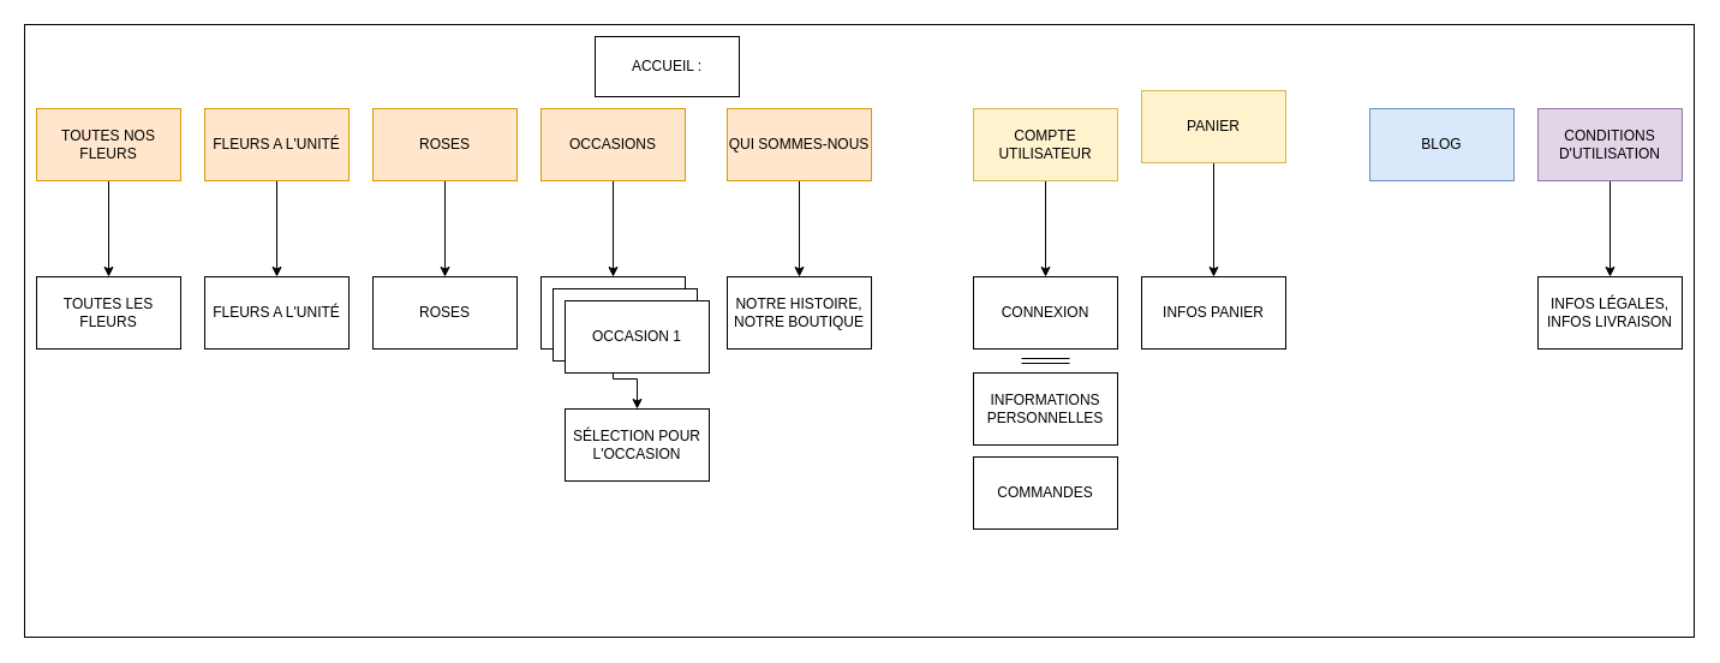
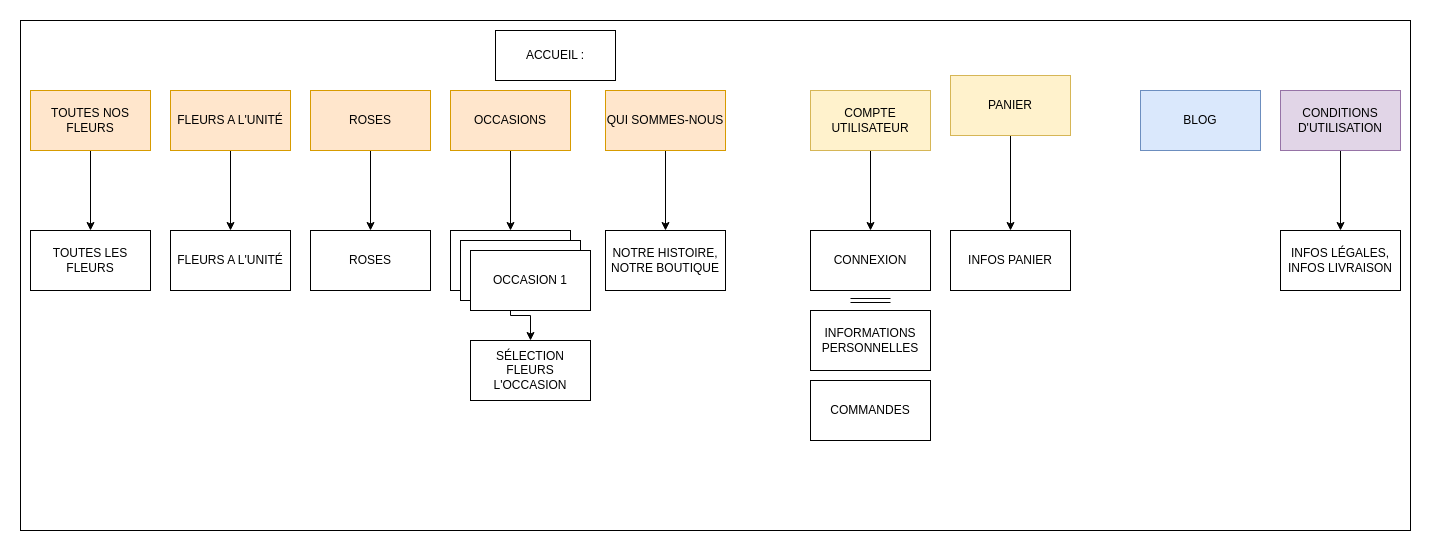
  <mxCell id="0" />
  <mxCell id="1" parent="0" />
  <mxCell id="2" value="" style="rounded=0;whiteSpace=wrap;html=1;" parent="1" vertex="1"><mxGeometry y="20" width="1390" height="510" as="geometry" x="20" /></mxCell>
  <mxCell id="3" value="" style="edgeStyle=orthogonalEdgeStyle;rounded=0;orthogonalLoop=1;jettySize=auto;html=1;" parent="1" source="4" target="11" edge="1"><mxGeometry relative="1" as="geometry" /></mxCell>
  <mxCell id="4" value="TOUTES NOS FLEURS" style="rounded=0;whiteSpace=wrap;html=1;" parent="1" vertex="1"><mxGeometry x="30" y="90" width="120" height="60" as="geometry" /></mxCell>
  <mxCell id="5" value="" style="edgeStyle=orthogonalEdgeStyle;rounded=0;orthogonalLoop=1;jettySize=auto;html=1;" parent="1" source="6" target="12" edge="1"><mxGeometry relative="1" as="geometry" /></mxCell>
  <mxCell id="6" value="FLEURS A L'UNITÉ" style="rounded=0;whiteSpace=wrap;html=1;" parent="1" vertex="1"><mxGeometry x="170" y="90" width="120" height="60" as="geometry" /></mxCell>
  <mxCell id="7" value="" style="edgeStyle=orthogonalEdgeStyle;rounded=0;orthogonalLoop=1;jettySize=auto;html=1;" parent="1" source="8" target="13" edge="1"><mxGeometry relative="1" as="geometry" /></mxCell>
  <mxCell id="8" value="ROSES" style="rounded=0;whiteSpace=wrap;html=1;" parent="1" vertex="1"><mxGeometry x="310" y="90" width="120" height="60" as="geometry" /></mxCell>
  <mxCell id="9" value="" style="edgeStyle=orthogonalEdgeStyle;rounded=0;orthogonalLoop=1;jettySize=auto;html=1;" parent="1" source="10" target="15" edge="1"><mxGeometry relative="1" as="geometry" /></mxCell>
  <mxCell id="10" value="OCCASIONS" style="rounded=0;whiteSpace=wrap;html=1;" parent="1" vertex="1"><mxGeometry x="450" y="90" width="120" height="60" as="geometry" /></mxCell>
  <mxCell id="11" value="TOUTES LES FLEURS" style="whiteSpace=wrap;html=1;rounded=0;" parent="1" vertex="1"><mxGeometry x="30" y="230" width="120" height="60" as="geometry" /></mxCell>
  <mxCell id="12" value="FLEURS A L'UNITÉ" style="whiteSpace=wrap;html=1;rounded=0;" parent="1" vertex="1"><mxGeometry x="170" y="230" width="120" height="60" as="geometry" /></mxCell>
  <mxCell id="13" value="ROSES" style="whiteSpace=wrap;html=1;rounded=0;" parent="1" vertex="1"><mxGeometry x="310" y="230" width="120" height="60" as="geometry" /></mxCell>
  <mxCell id="14" value="" style="edgeStyle=orthogonalEdgeStyle;rounded=0;orthogonalLoop=1;jettySize=auto;html=1;" edge="1" parent="1" source="15" target="36"><mxGeometry relative="1" as="geometry" /></mxCell>
  <mxCell id="15" value="OCCASION 1" style="rounded=0;whiteSpace=wrap;html=1;" parent="1" vertex="1"><mxGeometry x="450" y="230" width="120" height="60" as="geometry" /></mxCell>
  <mxCell id="16" value="" style="whiteSpace=wrap;html=1;rounded=0;" parent="1" vertex="1"><mxGeometry x="460" y="240" width="120" height="60" as="geometry" /></mxCell>
  <mxCell id="17" value="OCCASION 1" style="whiteSpace=wrap;html=1;rounded=0;" parent="1" vertex="1"><mxGeometry x="470" y="250" width="120" height="60" as="geometry" /></mxCell>
  <mxCell id="18" value="ACCUEIL :" style="rounded=0;whiteSpace=wrap;html=1;" parent="1" vertex="1"><mxGeometry x="495" y="30" width="120" height="50" as="geometry" /></mxCell>
  <mxCell id="19" value="" style="edgeStyle=orthogonalEdgeStyle;rounded=0;orthogonalLoop=1;jettySize=auto;html=1;" parent="1" source="20" target="23" edge="1"><mxGeometry relative="1" as="geometry" /></mxCell>
  <mxCell id="20" value="PANIER" style="rounded=0;whiteSpace=wrap;html=1;fillColor=#fff2cc;strokeColor=#d6b656;" parent="1" vertex="1"><mxGeometry x="950" y="75" width="120" height="60" as="geometry" /></mxCell>
  <mxCell id="21" value="" style="edgeStyle=orthogonalEdgeStyle;rounded=0;orthogonalLoop=1;jettySize=auto;html=1;" parent="1" source="22" target="24" edge="1"><mxGeometry relative="1" as="geometry" /></mxCell>
  <mxCell id="22" value="COMPTE UTILISATEUR" style="rounded=0;whiteSpace=wrap;html=1;fillColor=#fff2cc;strokeColor=#d6b656;" parent="1" vertex="1"><mxGeometry x="810" y="90" width="120" height="60" as="geometry" /></mxCell>
  <mxCell id="23" value="INFOS PANIER" style="whiteSpace=wrap;html=1;rounded=0;" parent="1" vertex="1"><mxGeometry x="950" y="230" width="120" height="60" as="geometry" /></mxCell>
  <mxCell id="24" value="CONNEXION" style="whiteSpace=wrap;html=1;rounded=0;" parent="1" vertex="1"><mxGeometry x="810" y="230" width="120" height="60" as="geometry" /></mxCell>
  <mxCell id="25" value="COMMANDES" style="whiteSpace=wrap;html=1;rounded=0;" parent="1" vertex="1"><mxGeometry x="810" y="380" width="120" height="60" as="geometry" /></mxCell>
  <mxCell id="26" value="" style="edgeStyle=orthogonalEdgeStyle;rounded=0;orthogonalLoop=1;jettySize=auto;html=1;" parent="1" source="27" target="28" edge="1"><mxGeometry relative="1" as="geometry" /></mxCell>
  <mxCell id="27" value="CONDITIONS D'UTILISATION" style="rounded=0;whiteSpace=wrap;html=1;fillColor=#e1d5e7;strokeColor=#9673a6;" parent="1" vertex="1"><mxGeometry x="1280" y="90" width="120" height="60" as="geometry" /></mxCell>
  <mxCell id="28" value="&lt;div&gt;INFOS LÉGALES,&lt;/div&gt;&lt;div&gt;INFOS LIVRAISON&lt;br&gt;&lt;/div&gt;" style="whiteSpace=wrap;html=1;rounded=0;" parent="1" vertex="1"><mxGeometry x="1280" y="230" width="120" height="60" as="geometry" /></mxCell>
  <mxCell id="29" value="" style="edgeStyle=orthogonalEdgeStyle;rounded=0;orthogonalLoop=1;jettySize=auto;html=1;" parent="1" source="30" target="31" edge="1"><mxGeometry relative="1" as="geometry" /></mxCell>
  <mxCell id="30" value="QUI SOMMES-NOUS" style="rounded=0;whiteSpace=wrap;html=1;fillColor=#ffe6cc;strokeColor=#d79b00;" parent="1" vertex="1"><mxGeometry x="605" y="90" width="120" height="60" as="geometry" /></mxCell>
  <mxCell id="31" value="NOTRE HISTOIRE, NOTRE BOUTIQUE" style="whiteSpace=wrap;html=1;rounded=0;" parent="1" vertex="1"><mxGeometry x="605" y="230" width="120" height="60" as="geometry" /></mxCell>
  <mxCell id="32" value="TOUTES NOS FLEURS" style="rounded=0;whiteSpace=wrap;html=1;fillColor=#ffe6cc;strokeColor=#d79b00;" parent="1" vertex="1"><mxGeometry x="30" y="90" width="120" height="60" as="geometry" /></mxCell>
  <mxCell id="33" value="FLEURS A L'UNITÉ" style="rounded=0;whiteSpace=wrap;html=1;fillColor=#ffe6cc;strokeColor=#d79b00;" parent="1" vertex="1"><mxGeometry x="170" y="90" width="120" height="60" as="geometry" /></mxCell>
  <mxCell id="34" value="ROSES" style="rounded=0;whiteSpace=wrap;html=1;fillColor=#ffe6cc;strokeColor=#d79b00;" parent="1" vertex="1"><mxGeometry x="310" y="90" width="120" height="60" as="geometry" /></mxCell>
  <mxCell id="35" value="OCCASIONS" style="rounded=0;whiteSpace=wrap;html=1;fillColor=#ffe6cc;strokeColor=#d79b00;" parent="1" vertex="1"><mxGeometry x="450" y="90" width="120" height="60" as="geometry" /></mxCell>
- <mxCell id="36" value="SÉLECTION POUR L'OCCASION" style="whiteSpace=wrap;html=1;rounded=0;" vertex="1" parent="1"><mxGeometry x="470" y="340" width="120" height="60" as="geometry" /></mxCell>
+ <mxCell id="36" value="SÉLECTION FLEURS L'OCCASION" style="whiteSpace=wrap;html=1;rounded=0;" vertex="1" parent="1"><mxGeometry x="470" y="340" width="120" height="60" as="geometry" /></mxCell>
  <mxCell id="37" value="BLOG" style="rounded=0;whiteSpace=wrap;html=1;fillColor=#dae8fc;strokeColor=#6c8ebf;" vertex="1" parent="1"><mxGeometry x="1140" y="90" width="120" height="60" as="geometry" /></mxCell>
  <mxCell id="38" value="INFORMATIONS PERSONNELLES" style="rounded=0;whiteSpace=wrap;html=1;" vertex="1" parent="1"><mxGeometry x="810" y="310" width="120" height="60" as="geometry" /></mxCell>
  <mxCell id="39" value="" style="shape=link;html=1;rounded=0;" edge="1" parent="1"><mxGeometry width="100" relative="1" as="geometry"><mxPoint x="850" y="300" as="sourcePoint" /><mxPoint x="890" y="300" as="targetPoint" /></mxGeometry></mxCell>
